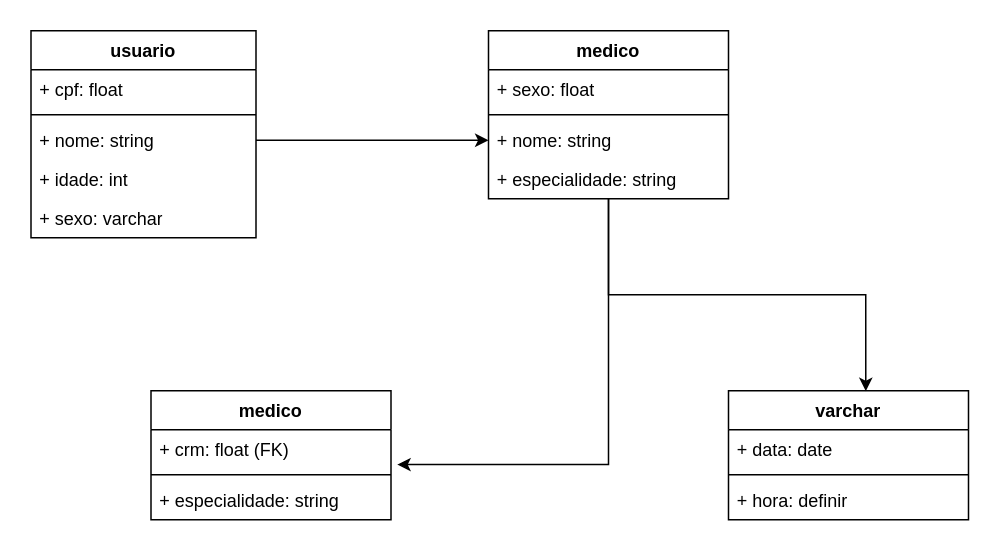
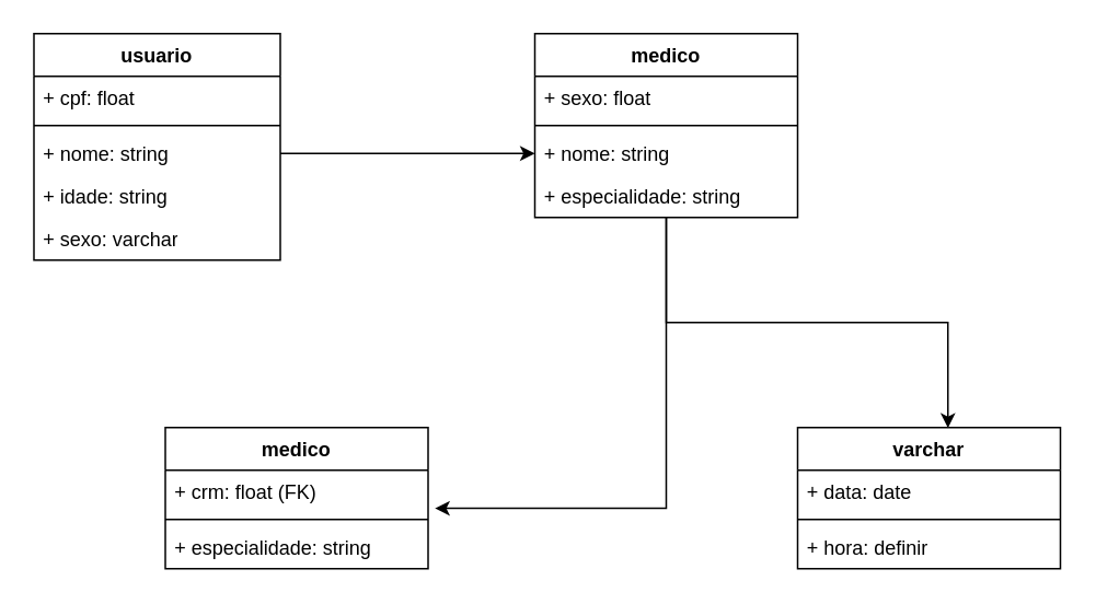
  <mxCell id="0" />
  <mxCell id="1" parent="0" />
  <mxCell id="2" value="medico" style="swimlane;fontStyle=1;align=center;verticalAlign=top;childLayout=stackLayout;horizontal=1;startSize=26;horizontalStack=0;resizeParent=1;resizeParentMax=0;resizeLast=0;collapsible=1;marginBottom=0;whiteSpace=wrap;html=1;" vertex="1" parent="1"><mxGeometry x="325" y="20" width="160" height="112" as="geometry" /></mxCell>
  <mxCell id="3" value="+ sexo: float" style="text;strokeColor=none;fillColor=none;align=left;verticalAlign=top;spacingLeft=4;spacingRight=4;overflow=hidden;rotatable=0;points=[[0,0.5],[1,0.5]];portConstraint=eastwest;whiteSpace=wrap;html=1;" vertex="1" parent="2"><mxGeometry y="26" width="160" height="26" as="geometry" /></mxCell>
  <mxCell id="4" value="" style="line;strokeWidth=1;fillColor=none;align=left;verticalAlign=middle;spacingTop=-1;spacingLeft=3;spacingRight=3;rotatable=0;labelPosition=right;points=[];portConstraint=eastwest;strokeColor=inherit;" vertex="1" parent="2"><mxGeometry y="52" width="160" height="8" as="geometry" /></mxCell>
  <mxCell id="5" value="+ nome: string&lt;div&gt;&lt;br&gt;&lt;/div&gt;" style="text;strokeColor=none;fillColor=none;align=left;verticalAlign=top;spacingLeft=4;spacingRight=4;overflow=hidden;rotatable=0;points=[[0,0.5],[1,0.5]];portConstraint=eastwest;whiteSpace=wrap;html=1;" vertex="1" parent="2"><mxGeometry y="60" width="160" height="26" as="geometry" /></mxCell>
  <mxCell id="6" value="+ especialidade: string" style="text;strokeColor=none;fillColor=none;align=left;verticalAlign=top;spacingLeft=4;spacingRight=4;overflow=hidden;rotatable=0;points=[[0,0.5],[1,0.5]];portConstraint=eastwest;whiteSpace=wrap;html=1;" vertex="1" parent="2"><mxGeometry y="86" width="160" height="26" as="geometry" /></mxCell>
  <mxCell id="7" value="usuario" style="swimlane;fontStyle=1;align=center;verticalAlign=top;childLayout=stackLayout;horizontal=1;startSize=26;horizontalStack=0;resizeParent=1;resizeParentMax=0;resizeLast=0;collapsible=1;marginBottom=0;whiteSpace=wrap;html=1;" parent="1" vertex="1"><mxGeometry x="20" y="20" width="150" height="138" as="geometry" /></mxCell>
  <mxCell id="8" value="+ cpf: float" style="text;strokeColor=none;fillColor=none;align=left;verticalAlign=top;spacingLeft=4;spacingRight=4;overflow=hidden;rotatable=0;points=[[0,0.5],[1,0.5]];portConstraint=eastwest;whiteSpace=wrap;html=1;" parent="7" vertex="1"><mxGeometry y="26" width="150" height="26" as="geometry" /></mxCell>
  <mxCell id="9" value="" style="line;strokeWidth=1;fillColor=none;align=left;verticalAlign=middle;spacingTop=-1;spacingLeft=3;spacingRight=3;rotatable=0;labelPosition=right;points=[];portConstraint=eastwest;strokeColor=inherit;" parent="7" vertex="1"><mxGeometry y="52" width="150" height="8" as="geometry" /></mxCell>
  <mxCell id="10" value="+ nome: string" style="text;strokeColor=none;fillColor=none;align=left;verticalAlign=top;spacingLeft=4;spacingRight=4;overflow=hidden;rotatable=0;points=[[0,0.5],[1,0.5]];portConstraint=eastwest;whiteSpace=wrap;html=1;" parent="7" vertex="1"><mxGeometry y="60" width="150" height="26" as="geometry" /></mxCell>
- <mxCell id="11" value="+ idade: int&lt;div&gt;&lt;br&gt;&lt;/div&gt;" style="text;strokeColor=none;fillColor=none;align=left;verticalAlign=top;spacingLeft=4;spacingRight=4;overflow=hidden;rotatable=0;points=[[0,0.5],[1,0.5]];portConstraint=eastwest;whiteSpace=wrap;html=1;" vertex="1" parent="7"><mxGeometry y="86" width="150" height="26" as="geometry" /></mxCell>
+ <mxCell id="11" value="+ idade: string&lt;div&gt;&lt;br&gt;&lt;/div&gt;" style="text;strokeColor=none;fillColor=none;align=left;verticalAlign=top;spacingLeft=4;spacingRight=4;overflow=hidden;rotatable=0;points=[[0,0.5],[1,0.5]];portConstraint=eastwest;whiteSpace=wrap;html=1;" vertex="1" parent="7"><mxGeometry y="86" width="150" height="26" as="geometry" /></mxCell>
  <mxCell id="12" value="&lt;div&gt;+ sexo: varchar&lt;/div&gt;" style="text;strokeColor=none;fillColor=none;align=left;verticalAlign=top;spacingLeft=4;spacingRight=4;overflow=hidden;rotatable=0;points=[[0,0.5],[1,0.5]];portConstraint=eastwest;whiteSpace=wrap;html=1;" vertex="1" parent="7"><mxGeometry y="112" width="150" height="26" as="geometry" /></mxCell>
  <mxCell id="13" value="medico" style="swimlane;fontStyle=1;align=center;verticalAlign=top;childLayout=stackLayout;horizontal=1;startSize=26;horizontalStack=0;resizeParent=1;resizeParentMax=0;resizeLast=0;collapsible=1;marginBottom=0;whiteSpace=wrap;html=1;" vertex="1" parent="1"><mxGeometry x="100" y="260" width="160" height="86" as="geometry" /></mxCell>
  <mxCell id="14" value="+ crm: float (FK)" style="text;strokeColor=none;fillColor=none;align=left;verticalAlign=top;spacingLeft=4;spacingRight=4;overflow=hidden;rotatable=0;points=[[0,0.5],[1,0.5]];portConstraint=eastwest;whiteSpace=wrap;html=1;" vertex="1" parent="13"><mxGeometry y="26" width="160" height="26" as="geometry" /></mxCell>
  <mxCell id="15" value="" style="line;strokeWidth=1;fillColor=none;align=left;verticalAlign=middle;spacingTop=-1;spacingLeft=3;spacingRight=3;rotatable=0;labelPosition=right;points=[];portConstraint=eastwest;strokeColor=inherit;" vertex="1" parent="13"><mxGeometry y="52" width="160" height="8" as="geometry" /></mxCell>
  <mxCell id="16" value="+ especialidade: string" style="text;strokeColor=none;fillColor=none;align=left;verticalAlign=top;spacingLeft=4;spacingRight=4;overflow=hidden;rotatable=0;points=[[0,0.5],[1,0.5]];portConstraint=eastwest;whiteSpace=wrap;html=1;" vertex="1" parent="13"><mxGeometry y="60" width="160" height="26" as="geometry" /></mxCell>
  <mxCell id="17" value="varchar" style="swimlane;fontStyle=1;align=center;verticalAlign=top;childLayout=stackLayout;horizontal=1;startSize=26;horizontalStack=0;resizeParent=1;resizeParentMax=0;resizeLast=0;collapsible=1;marginBottom=0;whiteSpace=wrap;html=1;" vertex="1" parent="1"><mxGeometry x="485" y="260" width="160" height="86" as="geometry" /></mxCell>
  <mxCell id="18" value="+ data: date" style="text;strokeColor=none;fillColor=none;align=left;verticalAlign=top;spacingLeft=4;spacingRight=4;overflow=hidden;rotatable=0;points=[[0,0.5],[1,0.5]];portConstraint=eastwest;whiteSpace=wrap;html=1;" vertex="1" parent="17"><mxGeometry y="26" width="160" height="26" as="geometry" /></mxCell>
  <mxCell id="19" value="" style="line;strokeWidth=1;fillColor=none;align=left;verticalAlign=middle;spacingTop=-1;spacingLeft=3;spacingRight=3;rotatable=0;labelPosition=right;points=[];portConstraint=eastwest;strokeColor=inherit;" vertex="1" parent="17"><mxGeometry y="52" width="160" height="8" as="geometry" /></mxCell>
  <mxCell id="20" value="&lt;div&gt;+ hora: definir&lt;/div&gt;" style="text;strokeColor=none;fillColor=none;align=left;verticalAlign=top;spacingLeft=4;spacingRight=4;overflow=hidden;rotatable=0;points=[[0,0.5],[1,0.5]];portConstraint=eastwest;whiteSpace=wrap;html=1;" vertex="1" parent="17"><mxGeometry y="60" width="160" height="26" as="geometry" /></mxCell>
  <mxCell id="21" style="edgeStyle=orthogonalEdgeStyle;rounded=0;orthogonalLoop=1;jettySize=auto;html=1;exitX=1;exitY=0.5;exitDx=0;exitDy=0;entryX=0;entryY=0.5;entryDx=0;entryDy=0;" edge="1" parent="1" source="10" target="5"><mxGeometry relative="1" as="geometry" /></mxCell>
  <mxCell id="22" style="edgeStyle=orthogonalEdgeStyle;rounded=0;orthogonalLoop=1;jettySize=auto;html=1;entryX=1.026;entryY=0.894;entryDx=0;entryDy=0;entryPerimeter=0;" edge="1" parent="1" source="2" target="14"><mxGeometry relative="1" as="geometry" /></mxCell>
  <mxCell id="23" style="edgeStyle=orthogonalEdgeStyle;rounded=0;orthogonalLoop=1;jettySize=auto;html=1;entryX=0.572;entryY=0.003;entryDx=0;entryDy=0;entryPerimeter=0;" edge="1" parent="1" source="2" target="17"><mxGeometry relative="1" as="geometry" /></mxCell>
